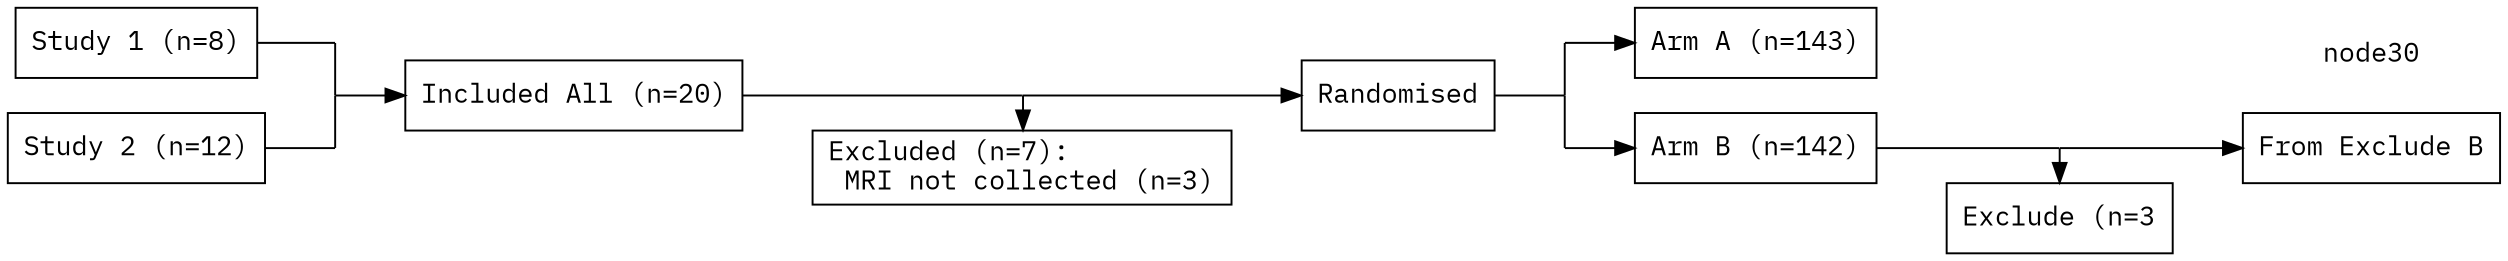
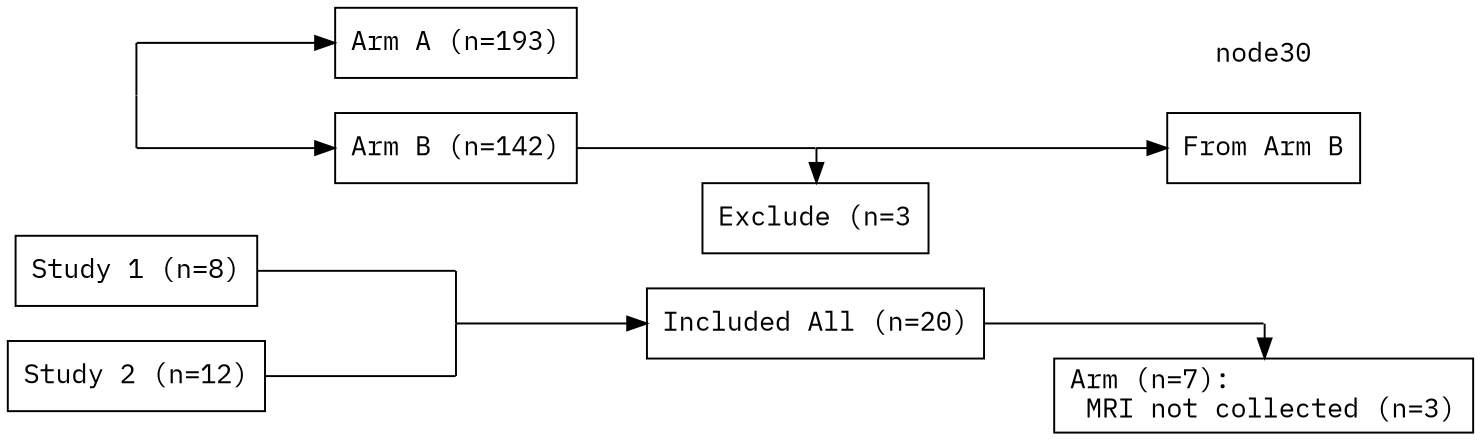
  digraph {
    fontname="IBM Plex Mono"
    rankdir=LR
    splines=ortho
    node [fontname="IBM Plex Mono" group=A2 shape=rectangle]
    edge [arrowhead=none fontname="IBM Plex Mono"]
    P1 [group=A1 shape=point style=invis width=0]
    P2 [group=B1 shape=point style=invis width=0]
    P3 [shape=point style=invis width=0]
    n4 [group=A1 label="Study 1 (n=8)"]
    n5 [label="Study 2 (n=12)"]
    n6 [group=B1 label="Included All (n=20)"]
-   n7 [label="Excluded (n=7):\l MRI not collected (n=3)\l" group=""]
+   n7 [label="Arm (n=7):\l MRI not collected (n=3)\l" group=""]
    P4 [group=B1 shape=point style=invis width=0]
    P5 [group=A1 shape=point style=invis width=0]
    P6 [group=B1 shape=point style=invis width=0]
    P7 [shape=point style=invis width=0]
-   n12 [group=A1 label="Arm A (n=143)"]
+   n12 [group=A1 label="Arm A (n=193)"]
    n13 [label="Arm B (n=142)"]
    n14 [group=A1 height=0 label=node30 shape=none width=0]
-   n15 [label="From Exclude B"]
+   n15 [label="From Arm B"]
    n16 [label="Exclude (n=3\l" group=""]
    P8 [shape=point style=invis width=0]
-   n18 [group=B1 label=Randomised]
    subgraph sub_1 {
      rank=same
      P1
      P2
      P3
    }
    subgraph sub_2 {
      rank=same
      n4
      n5
    }
    subgraph sub_3 {
      rank=same
      n6
    }
    subgraph sub_4 {
      rank=same
      n7
      P4
    }
    subgraph sub_5 {
      rank=same
      P5
      P6
      P7
    }
    subgraph sub_6 {
      rank=same
      n12
      n13
    }
    subgraph sub_7 {
      rank=same
      n14
      n15
    }
    subgraph sub_8 {
      rank=same
      n16
      P8
    }
    P1 -> P2
    P2 -> P3
    P2 -> n6 [arrowhead=""]
    n4 -> P1
    n5 -> P3
    n6 -> P4
    P4 -> n7 [arrowhead=""]
-   P4 -> n18 [arrowhead=""]
    P5 -> P6
    P5 -> n12 [arrowhead=""]
    P6 -> P7
    P7 -> n13 [arrowhead=""]
    n13 -> P8
    P8 -> n15 [arrowhead=""]
    P8 -> n16 [arrowhead=""]
-   n18 -> P6
  }
